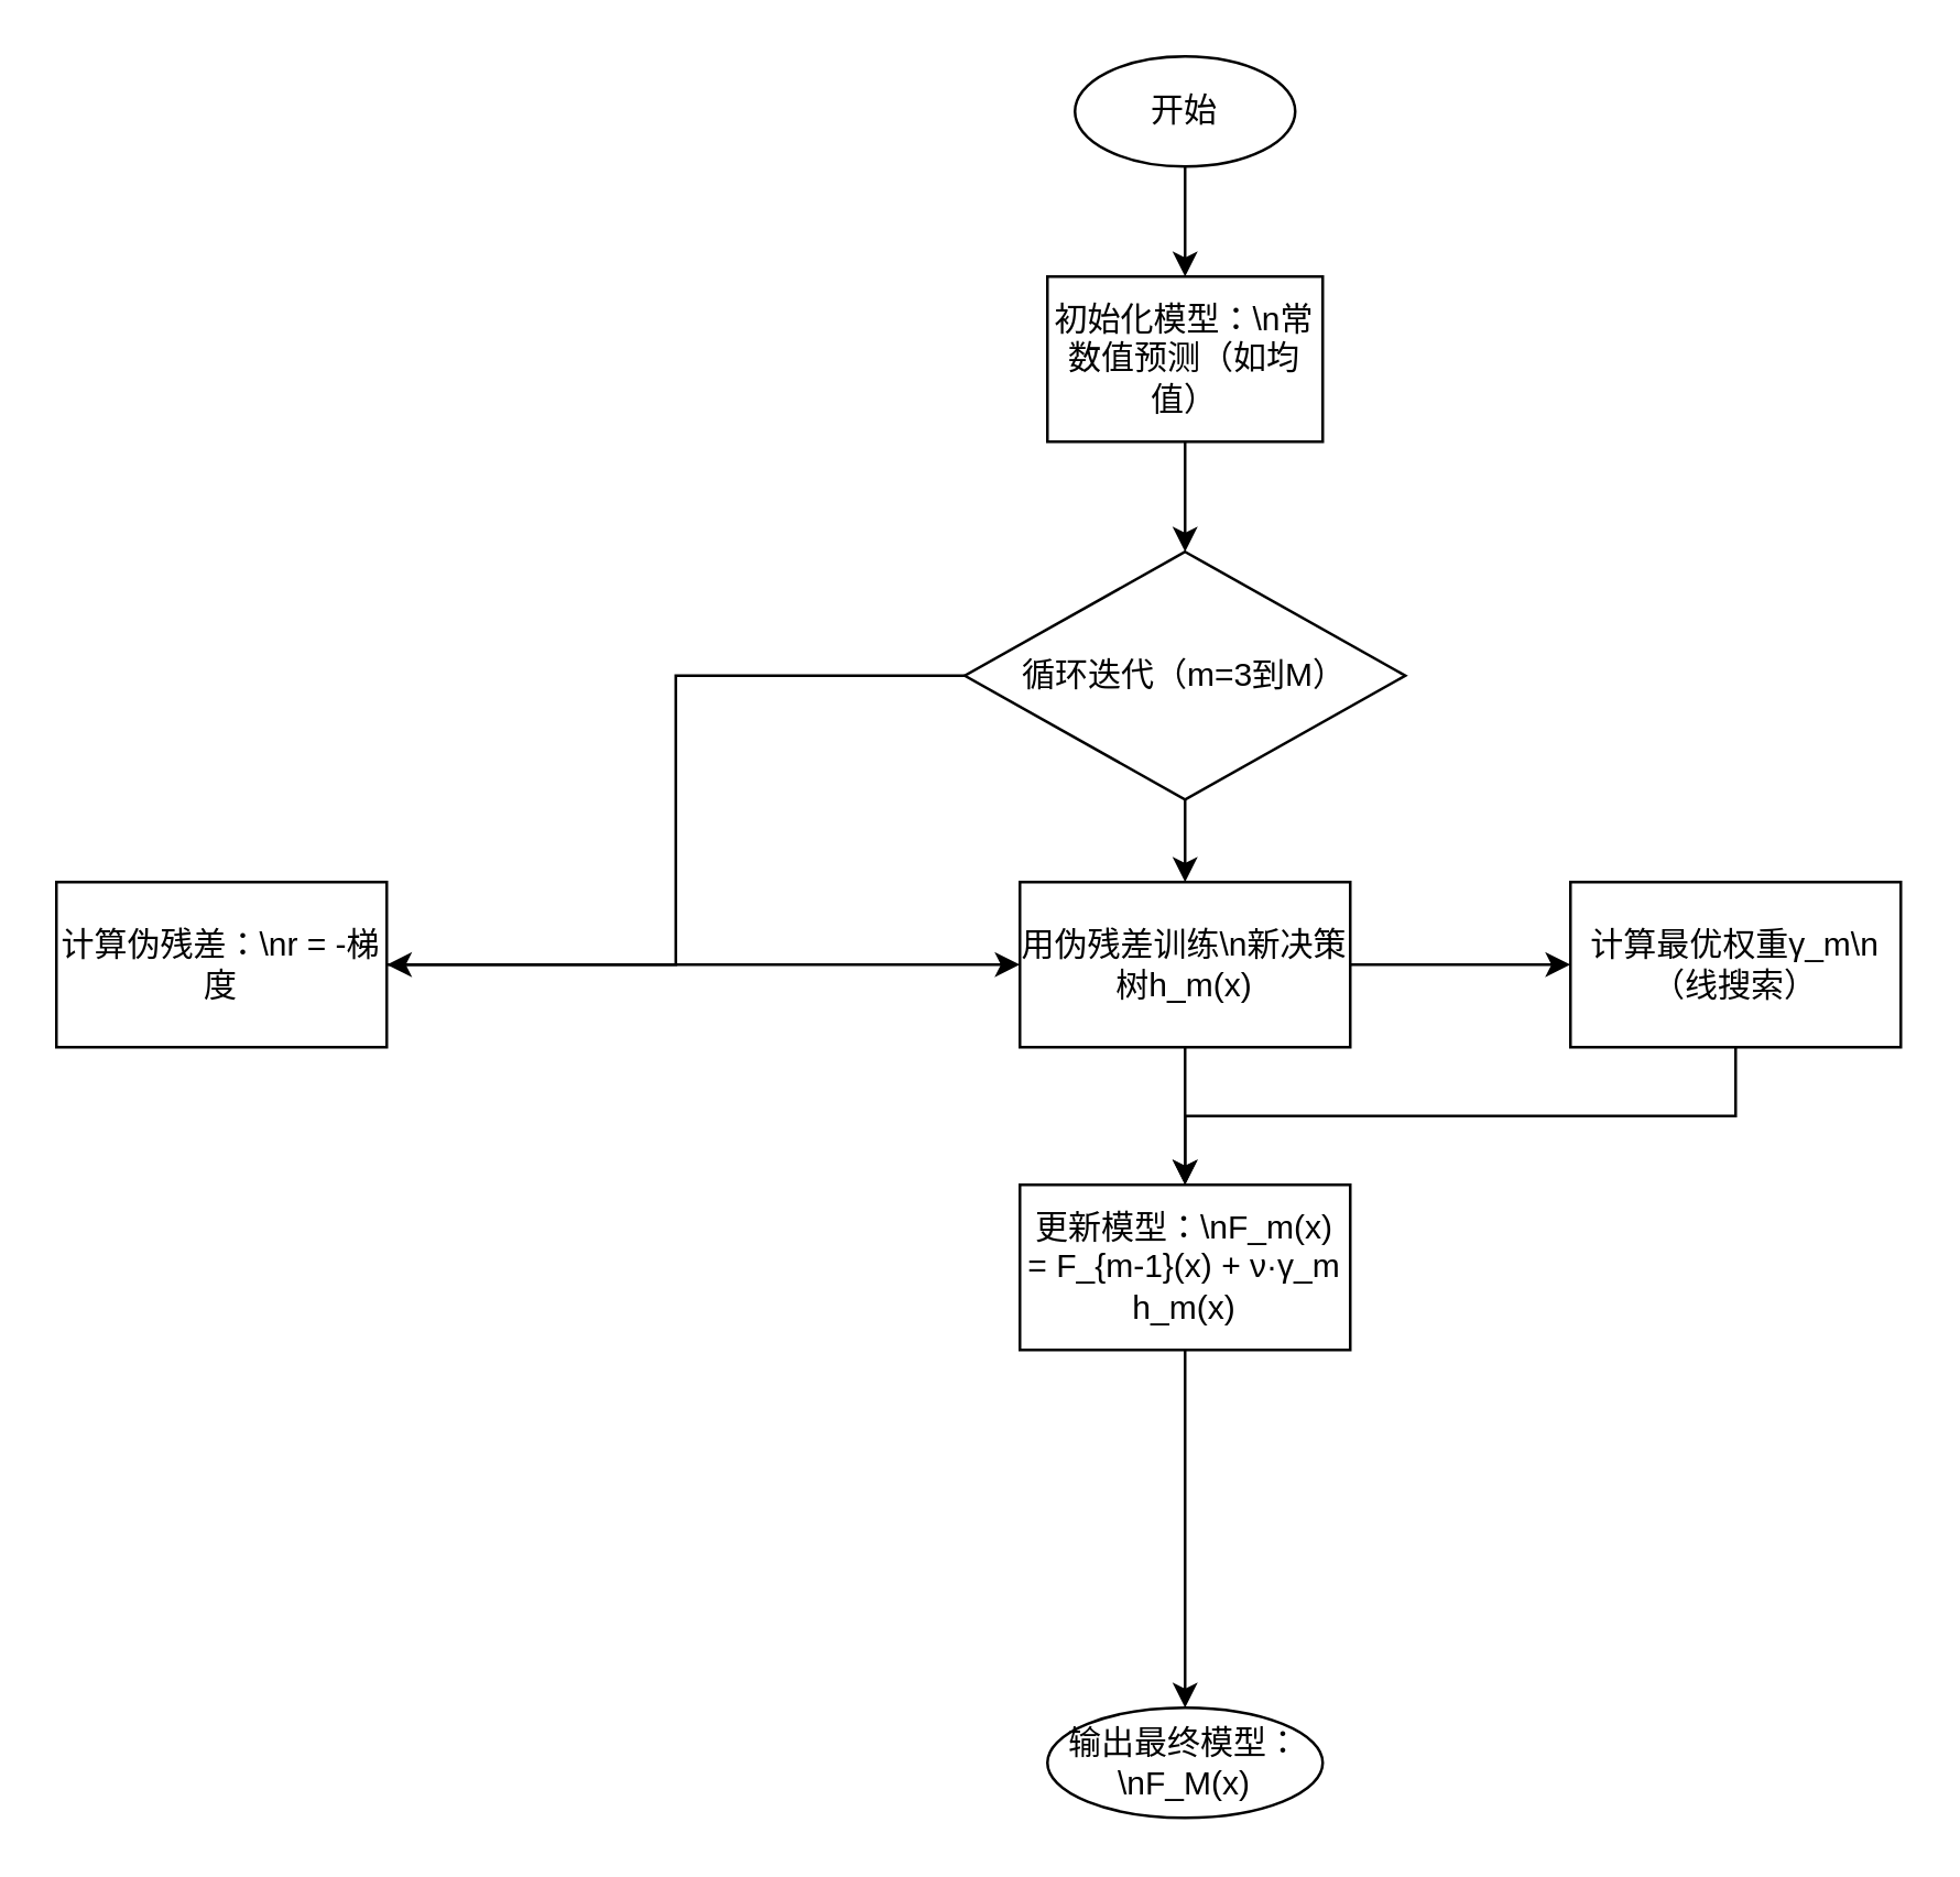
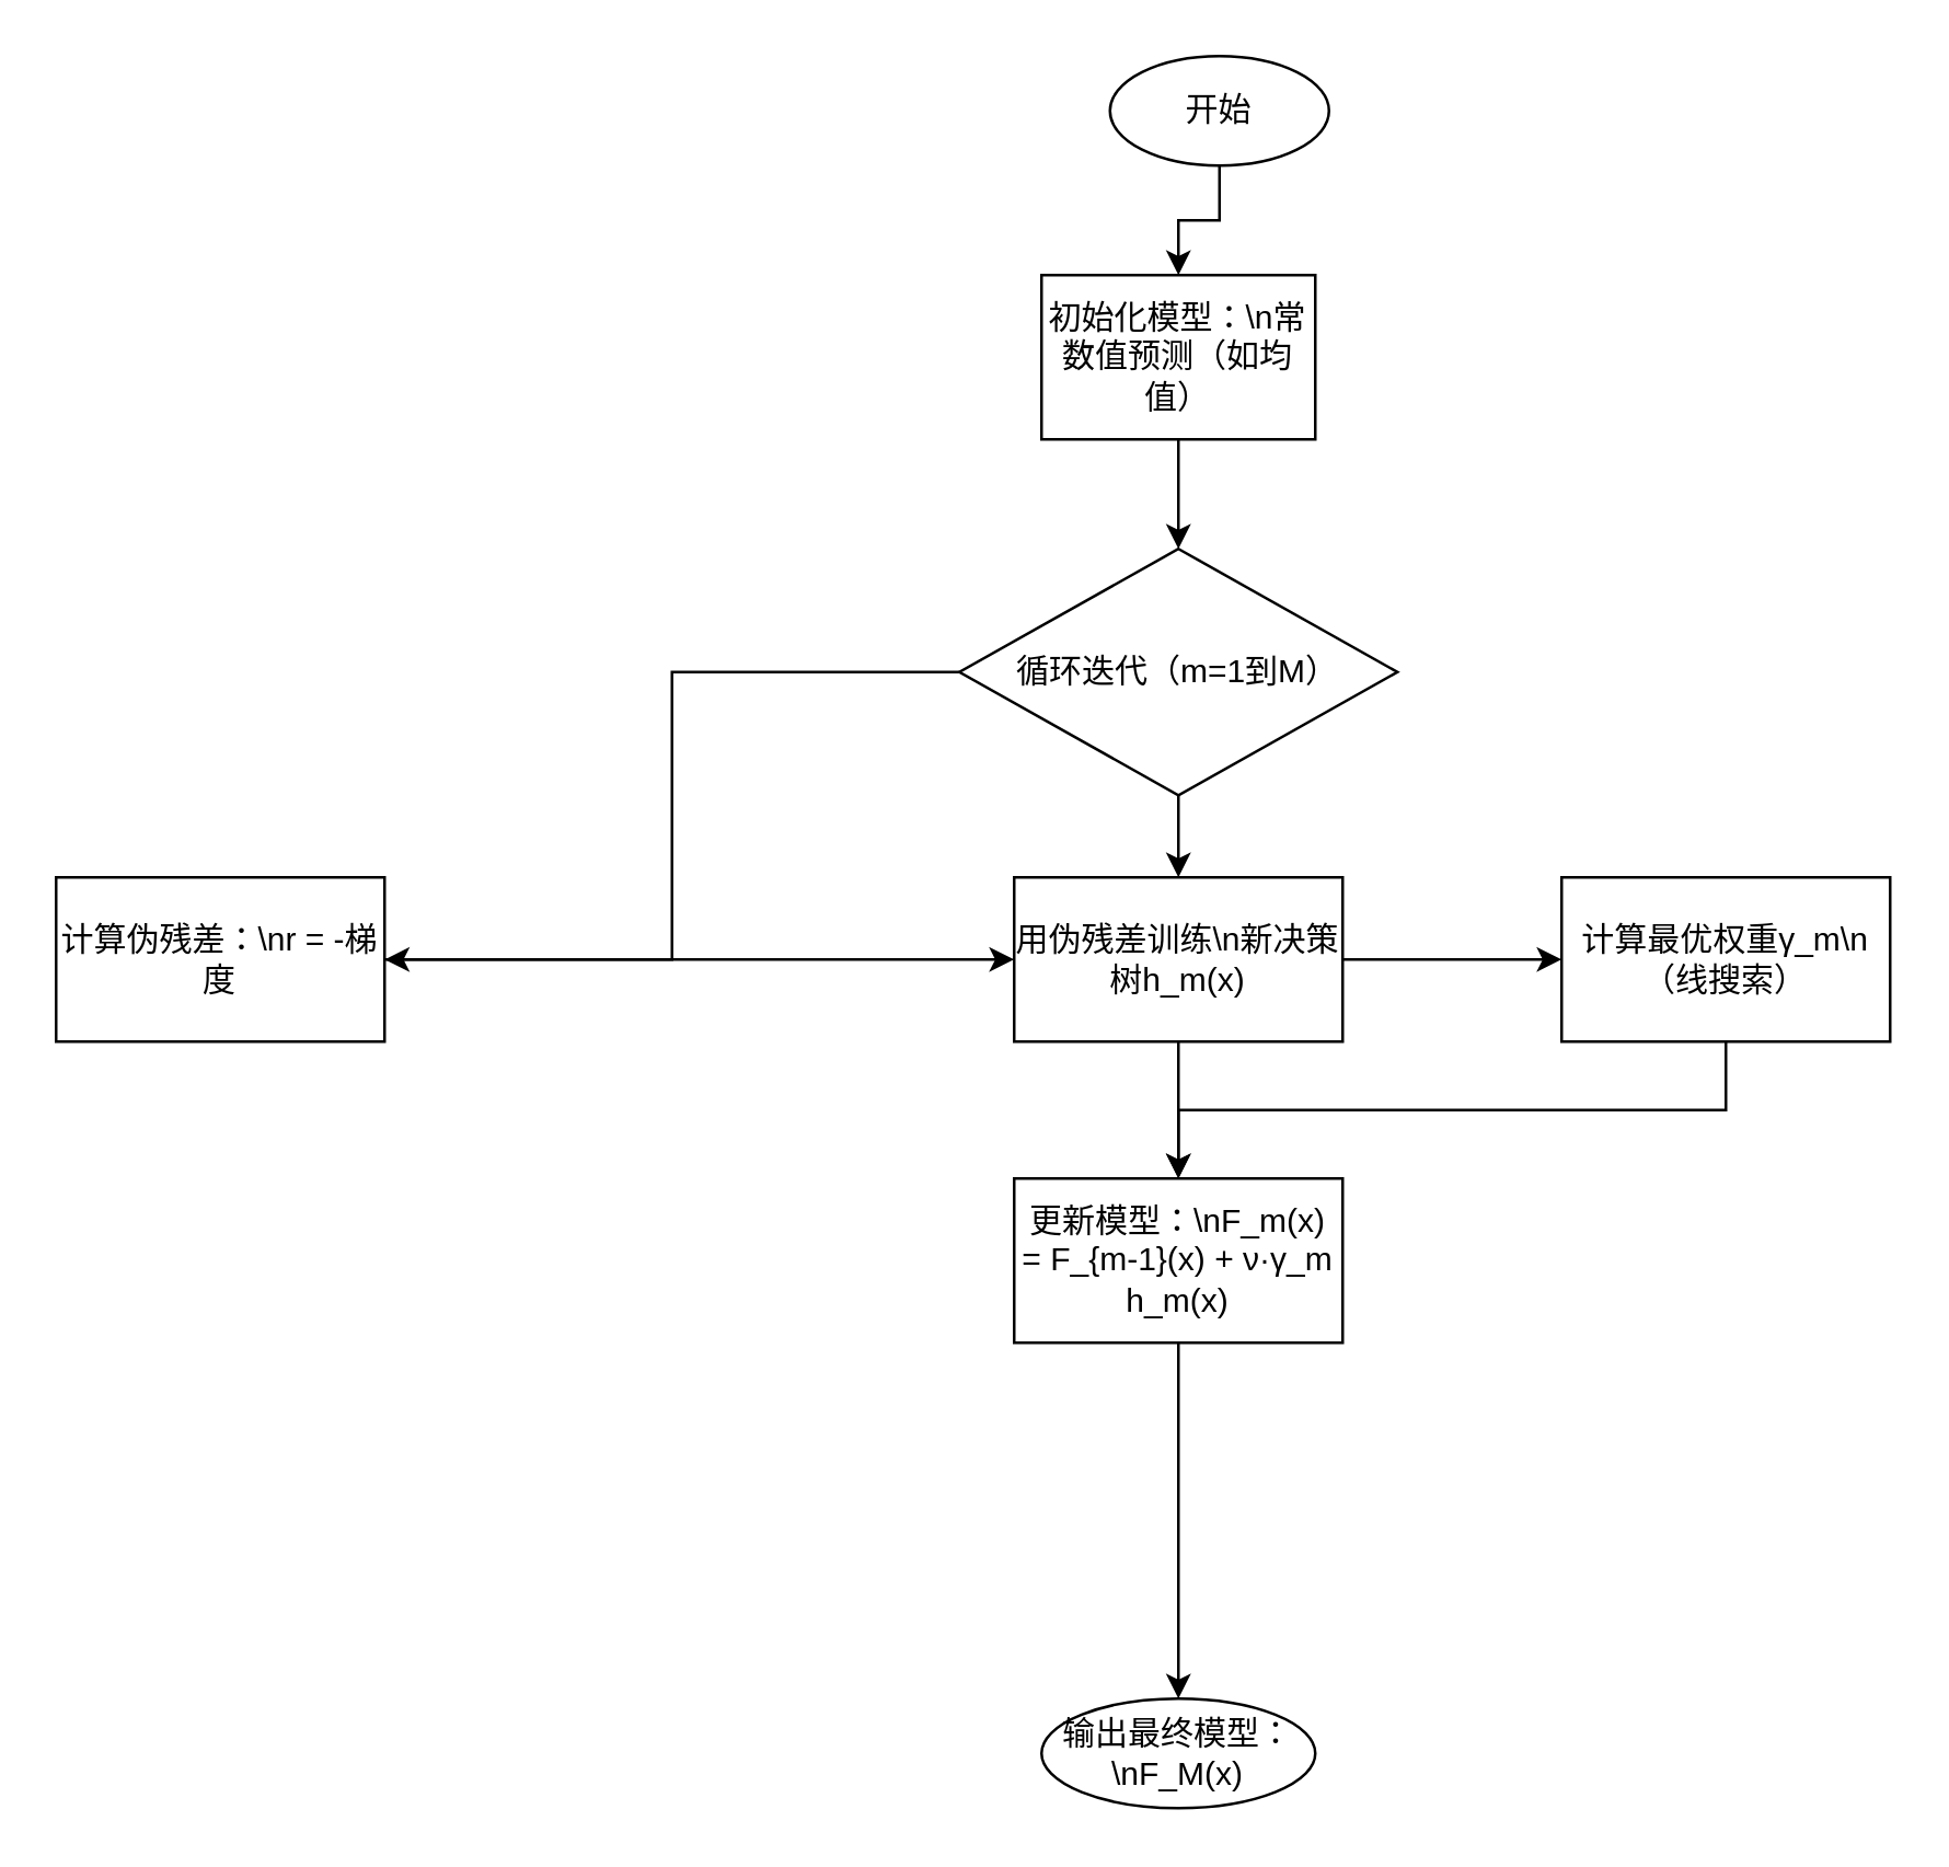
  <mxCell id="0" />
  <mxCell id="1" parent="0" />
- <mxCell id="2" value="开始" style="ellipse;whiteSpace=wrap;html=1;" vertex="1" parent="1"><mxGeometry x="390" y="20" width="80" height="40" as="geometry" /></mxCell>
+ <mxCell id="2" value="开始" style="ellipse;whiteSpace=wrap;html=1;" vertex="1" parent="1"><mxGeometry x="405" y="20" width="80" height="40" as="geometry" /></mxCell>
  <mxCell id="3" value="初始化模型：\n常数值预测（如均值）" style="rounded=0;whiteSpace=wrap;html=1;" vertex="1" parent="1"><mxGeometry x="380" y="100" width="100" height="60" as="geometry" /></mxCell>
  <mxCell id="4" value="" style="edgeStyle=orthogonalEdgeStyle;rounded=0;orthogonalLoop=1;jettySize=auto;html=1;" edge="1" parent="1" source="5" target="8"><mxGeometry relative="1" as="geometry" /></mxCell>
- <mxCell id="5" value="循环迭代（m=3到M）" style="rhombus;whiteSpace=wrap;html=1;" vertex="1" parent="1"><mxGeometry x="350" y="200" width="160" height="90" as="geometry" /></mxCell>
+ <mxCell id="5" value="循环迭代（m=1到M）" style="rhombus;whiteSpace=wrap;html=1;" vertex="1" parent="1"><mxGeometry x="350" y="200" width="160" height="90" as="geometry" /></mxCell>
  <mxCell id="6" value="计算伪残差：\nr = -梯度" style="rounded=0;whiteSpace=wrap;html=1;" vertex="1" parent="1"><mxGeometry x="20" y="320" width="120" height="60" as="geometry" /></mxCell>
  <mxCell id="7" value="" style="edgeStyle=orthogonalEdgeStyle;rounded=0;orthogonalLoop=1;jettySize=auto;html=1;" edge="1" parent="1" source="8" target="11"><mxGeometry relative="1" as="geometry" /></mxCell>
  <mxCell id="8" value="用伪残差训练\n新决策树h_m(x)" style="rounded=0;whiteSpace=wrap;html=1;" vertex="1" parent="1"><mxGeometry x="370" y="320" width="120" height="60" as="geometry" /></mxCell>
  <mxCell id="9" value="计算最优权重γ_m\n（线搜索）" style="rounded=0;whiteSpace=wrap;html=1;" vertex="1" parent="1"><mxGeometry x="570" y="320" width="120" height="60" as="geometry" /></mxCell>
  <mxCell id="10" value="" style="edgeStyle=orthogonalEdgeStyle;rounded=0;orthogonalLoop=1;jettySize=auto;html=1;" edge="1" parent="1" source="11" target="12"><mxGeometry relative="1" as="geometry" /></mxCell>
  <mxCell id="11" value="更新模型：\nF_m(x) = F_{m-1}(x) + ν·γ_m h_m(x)" style="rounded=0;whiteSpace=wrap;html=1;" vertex="1" parent="1"><mxGeometry x="370" y="430" width="120" height="60" as="geometry" /></mxCell>
  <mxCell id="12" value="输出最终模型：\nF_M(x)" style="ellipse;whiteSpace=wrap;html=1;" vertex="1" parent="1"><mxGeometry x="380" y="620" width="100" height="40" as="geometry" /></mxCell>
  <mxCell id="13" style="edgeStyle=orthogonalEdgeStyle;rounded=0;html=1;exitX=0.5;exitY=1;entryX=0.5;entryY=0;" edge="1" parent="1" source="2" target="3"><mxGeometry relative="1" as="geometry" /></mxCell>
  <mxCell id="14" style="edgeStyle=orthogonalEdgeStyle;rounded=0;html=1;exitX=0.5;exitY=1;entryX=0.5;entryY=0;" edge="1" parent="1" source="3" target="5"><mxGeometry relative="1" as="geometry" /></mxCell>
  <mxCell id="15" style="edgeStyle=orthogonalEdgeStyle;rounded=0;html=1;exitX=0.25;exitY=0.5;entryX=1;entryY=0.5;" edge="1" parent="1" source="5" target="6"><mxGeometry relative="1" as="geometry" /></mxCell>
  <mxCell id="16" style="edgeStyle=orthogonalEdgeStyle;rounded=0;html=1;exitX=1;exitY=0.5;entryX=0;entryY=0.5;" edge="1" parent="1" source="6" target="8"><mxGeometry relative="1" as="geometry" /></mxCell>
  <mxCell id="17" style="edgeStyle=orthogonalEdgeStyle;rounded=0;html=1;exitX=1;exitY=0.5;entryX=0;entryY=0.5;" edge="1" parent="1" source="8" target="9"><mxGeometry relative="1" as="geometry" /></mxCell>
  <mxCell id="18" style="edgeStyle=orthogonalEdgeStyle;rounded=0;html=1;exitX=0.5;exitY=1;entryX=0.5;entryY=0;" edge="1" parent="1" source="9" target="11"><mxGeometry relative="1" as="geometry" /></mxCell>
